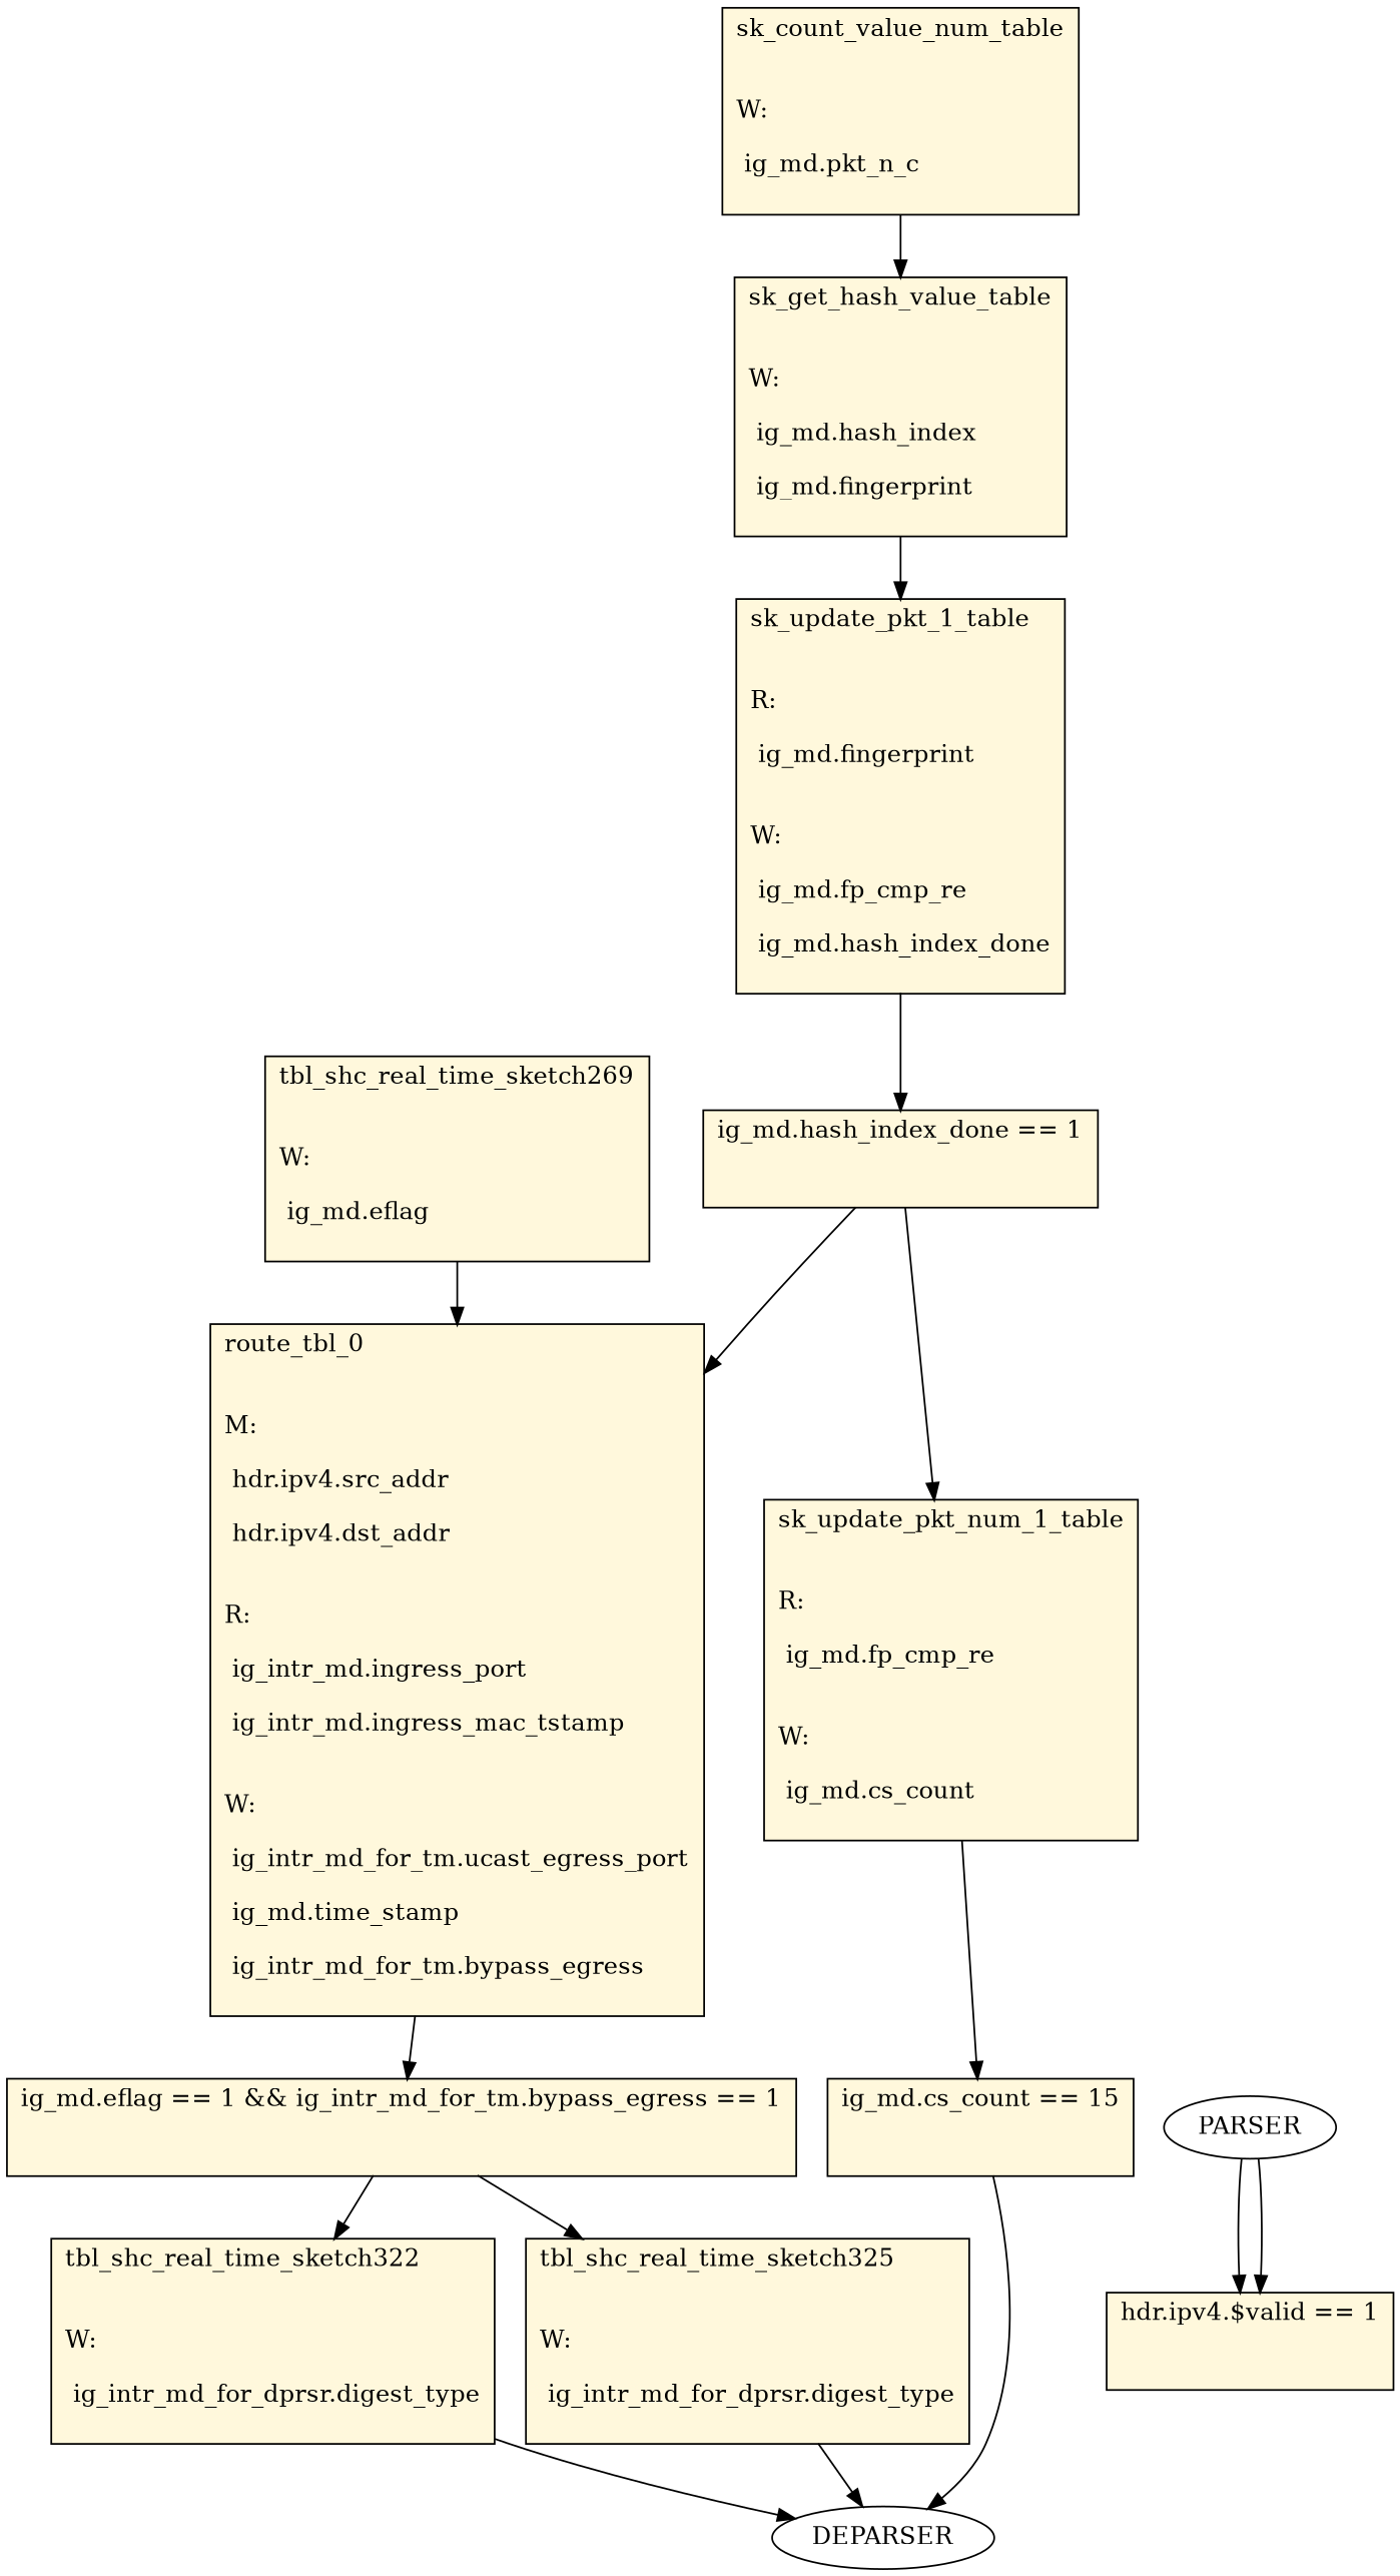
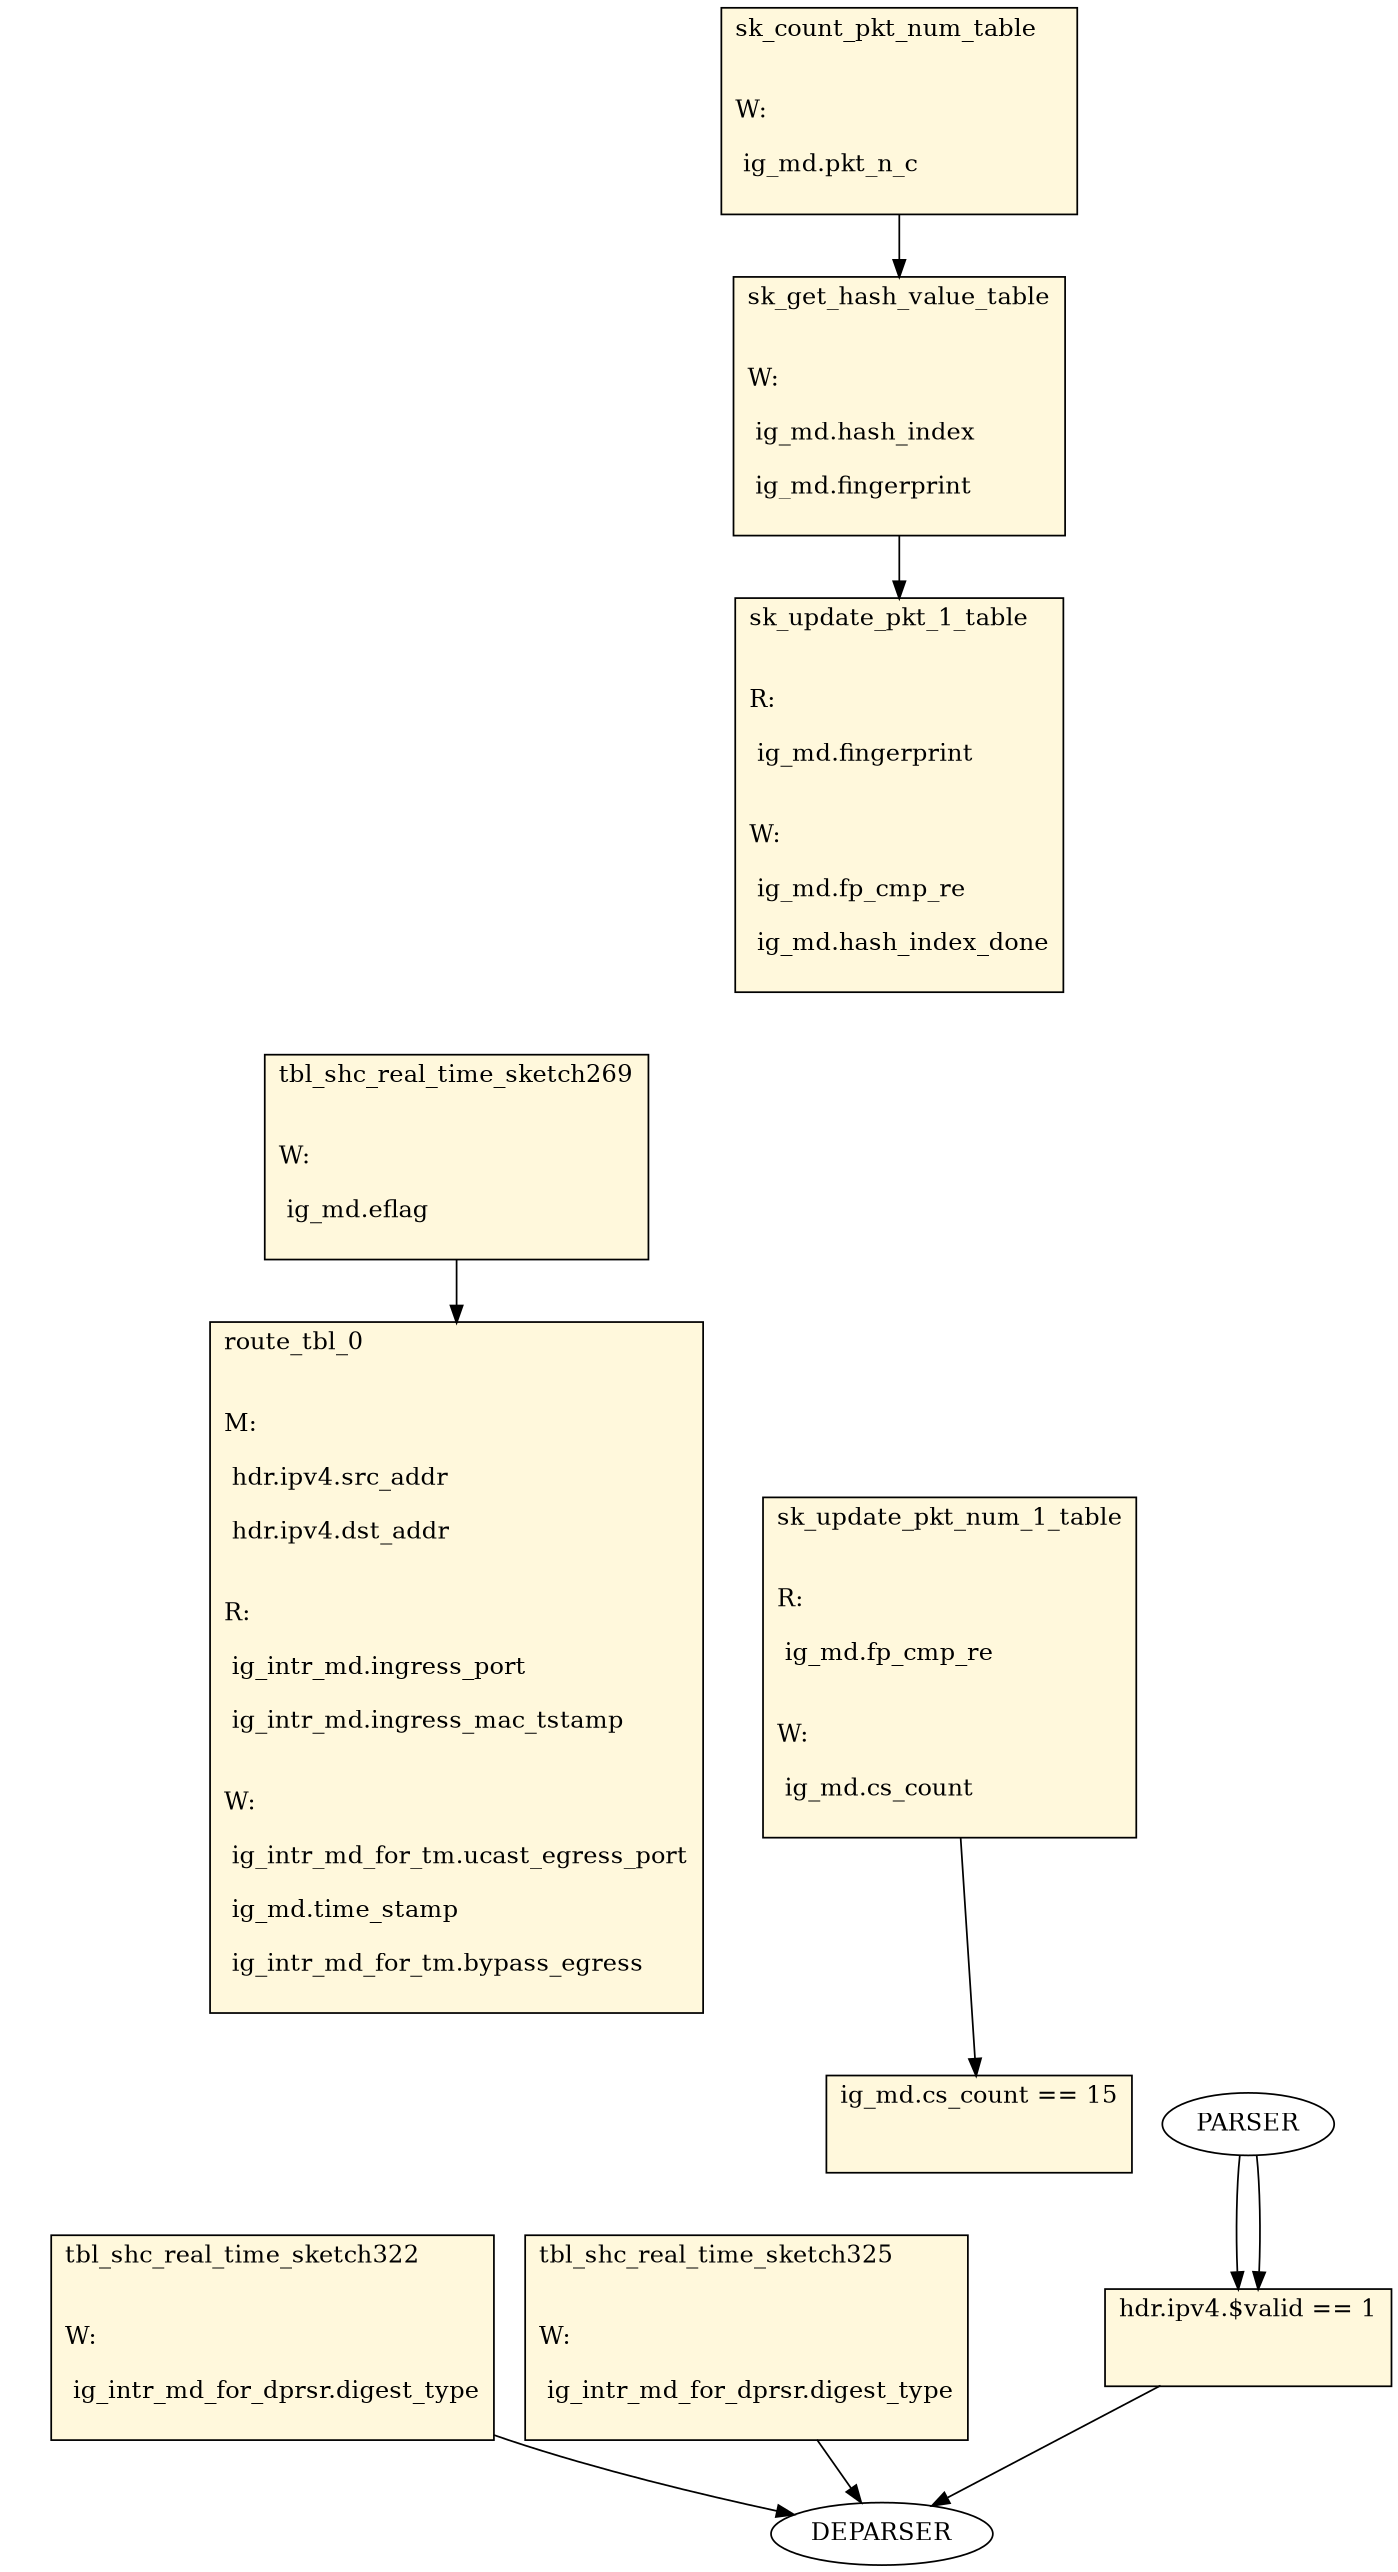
  digraph {
    node [fillcolor=cornsilk shape=record style=filled]
    n1 [label="hdr.ipv4.$valid == 1\l\l\n "]
    DEPARSER [fillcolor="" shape="" style=""]
-   n3 [label="sk_count_value_num_table\l\l\nW:\l\n ig_md.pkt_n_c\l\n "]
+   n3 [label="sk_count_pkt_num_table\l\l\nW:\l\n ig_md.pkt_n_c\l\n "]
    n4 [label="sk_get_hash_value_table\l\l\nW:\l\n ig_md.hash_index\l\n ig_md.fingerprint\l\n "]
    n5 [label="sk_update_pkt_1_table\l\l\nR:\l\n ig_md.fingerprint\l\n\lW:\l\n ig_md.fp_cmp_re\l\n ig_md.hash_index_done\l\n "]
-   n6 [label="ig_md.hash_index_done == 1\l\l\n "]
    n7 [label="sk_update_pkt_num_1_table\l\l\nR:\l\n ig_md.fp_cmp_re\l\n\lW:\l\n ig_md.cs_count\l\n "]
    n8 [label="route_tbl_0\l\l\nM:\l\n hdr.ipv4.src_addr\l\n hdr.ipv4.dst_addr\l\n\lR:\l\n ig_intr_md.ingress_port\l\n ig_intr_md.ingress_mac_tstamp\l\n\lW:\l\n ig_intr_md_for_tm.ucast_egress_port\l\n ig_md.time_stamp\l\n ig_intr_md_for_tm.bypass_egress\l\n "]
    n9 [label="ig_md.cs_count == 15\l\l\n "]
-   n10 [label="ig_md.eflag == 1 && ig_intr_md_for_tm.bypass_egress == 1\l\l\n "]
    n11 [label="tbl_shc_real_time_sketch322\l\l\nW:\l\n ig_intr_md_for_dprsr.digest_type\l\n "]
    n12 [label="tbl_shc_real_time_sketch325\l\l\nW:\l\n ig_intr_md_for_dprsr.digest_type\l\n "]
    n13 [label="tbl_shc_real_time_sketch269\l\l\nW:\l\n ig_md.eflag\l\n "]
    PARSER [fillcolor="" shape="" style=""]
-   n9 -> DEPARSER
+   n1 -> DEPARSER
    n3 -> n4
    n4 -> n5
-   n5 -> n6
-   n6 -> n7
-   n6 -> n8
    n7 -> n9
-   n8 -> n10
-   n10 -> n11
-   n10 -> n12
    n11 -> DEPARSER
    n12 -> DEPARSER
    n13 -> n8
    PARSER -> n1
    PARSER -> n1
  }
